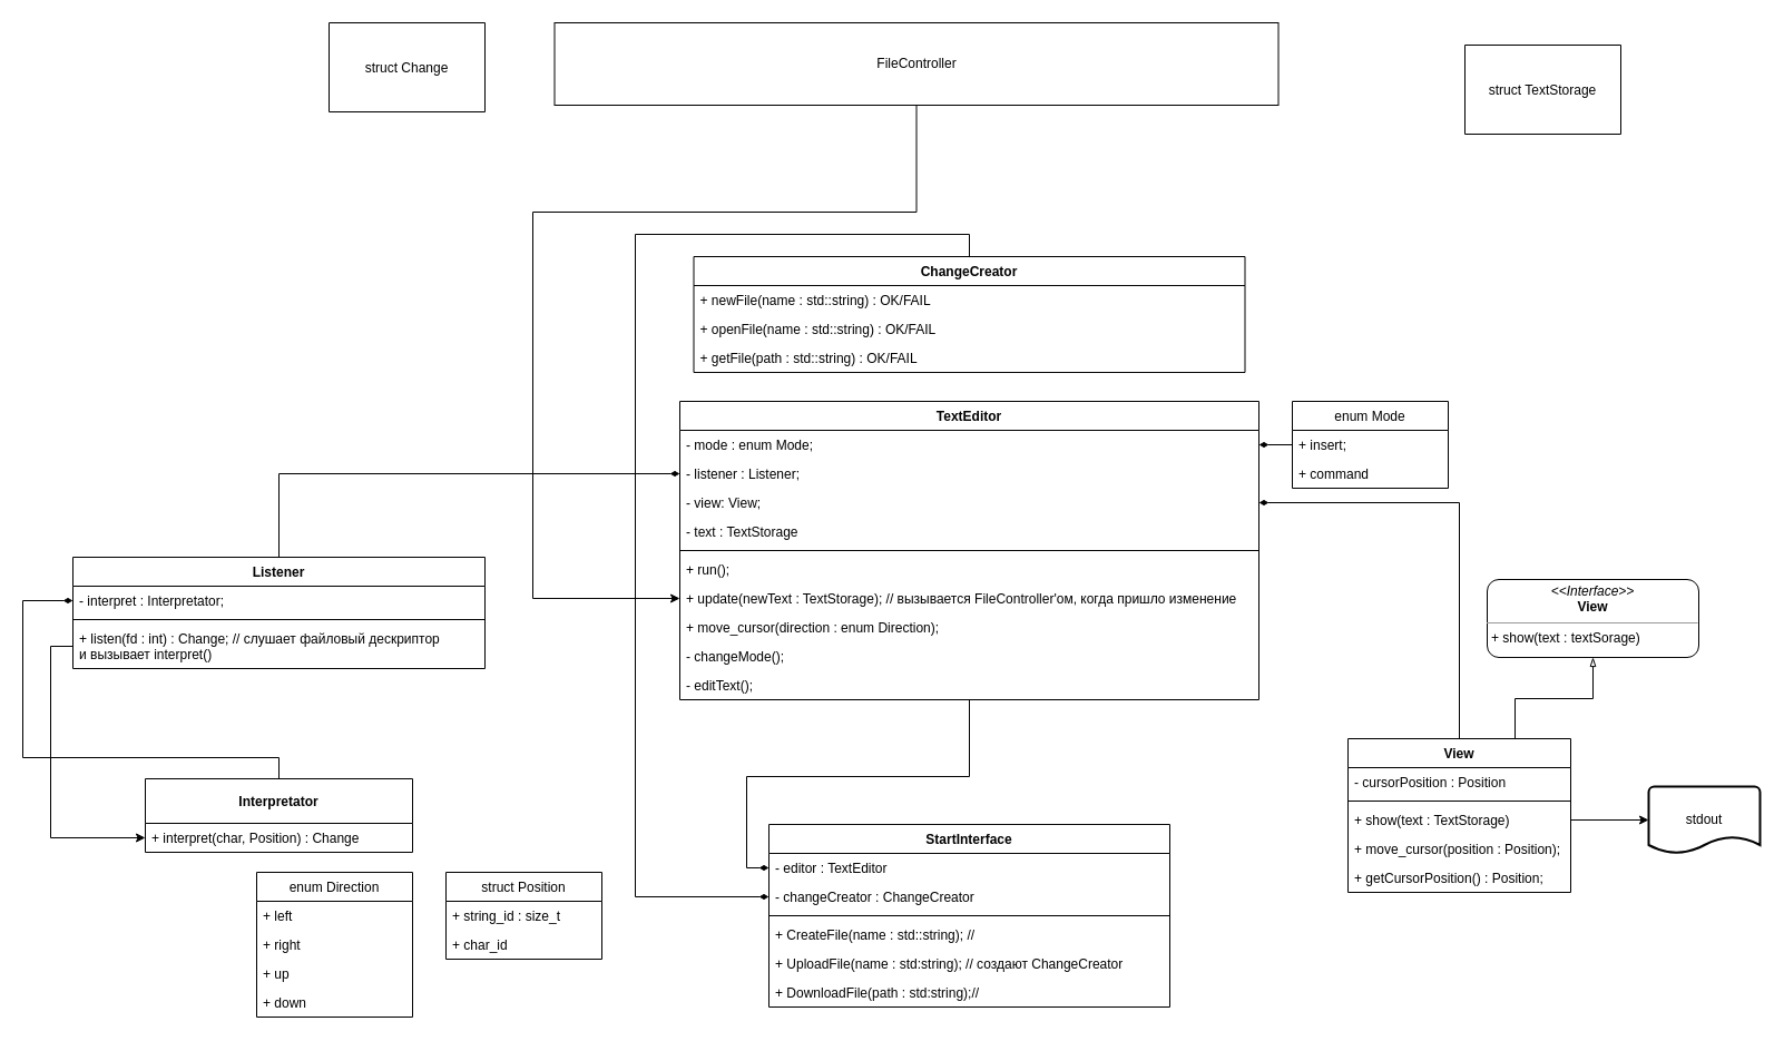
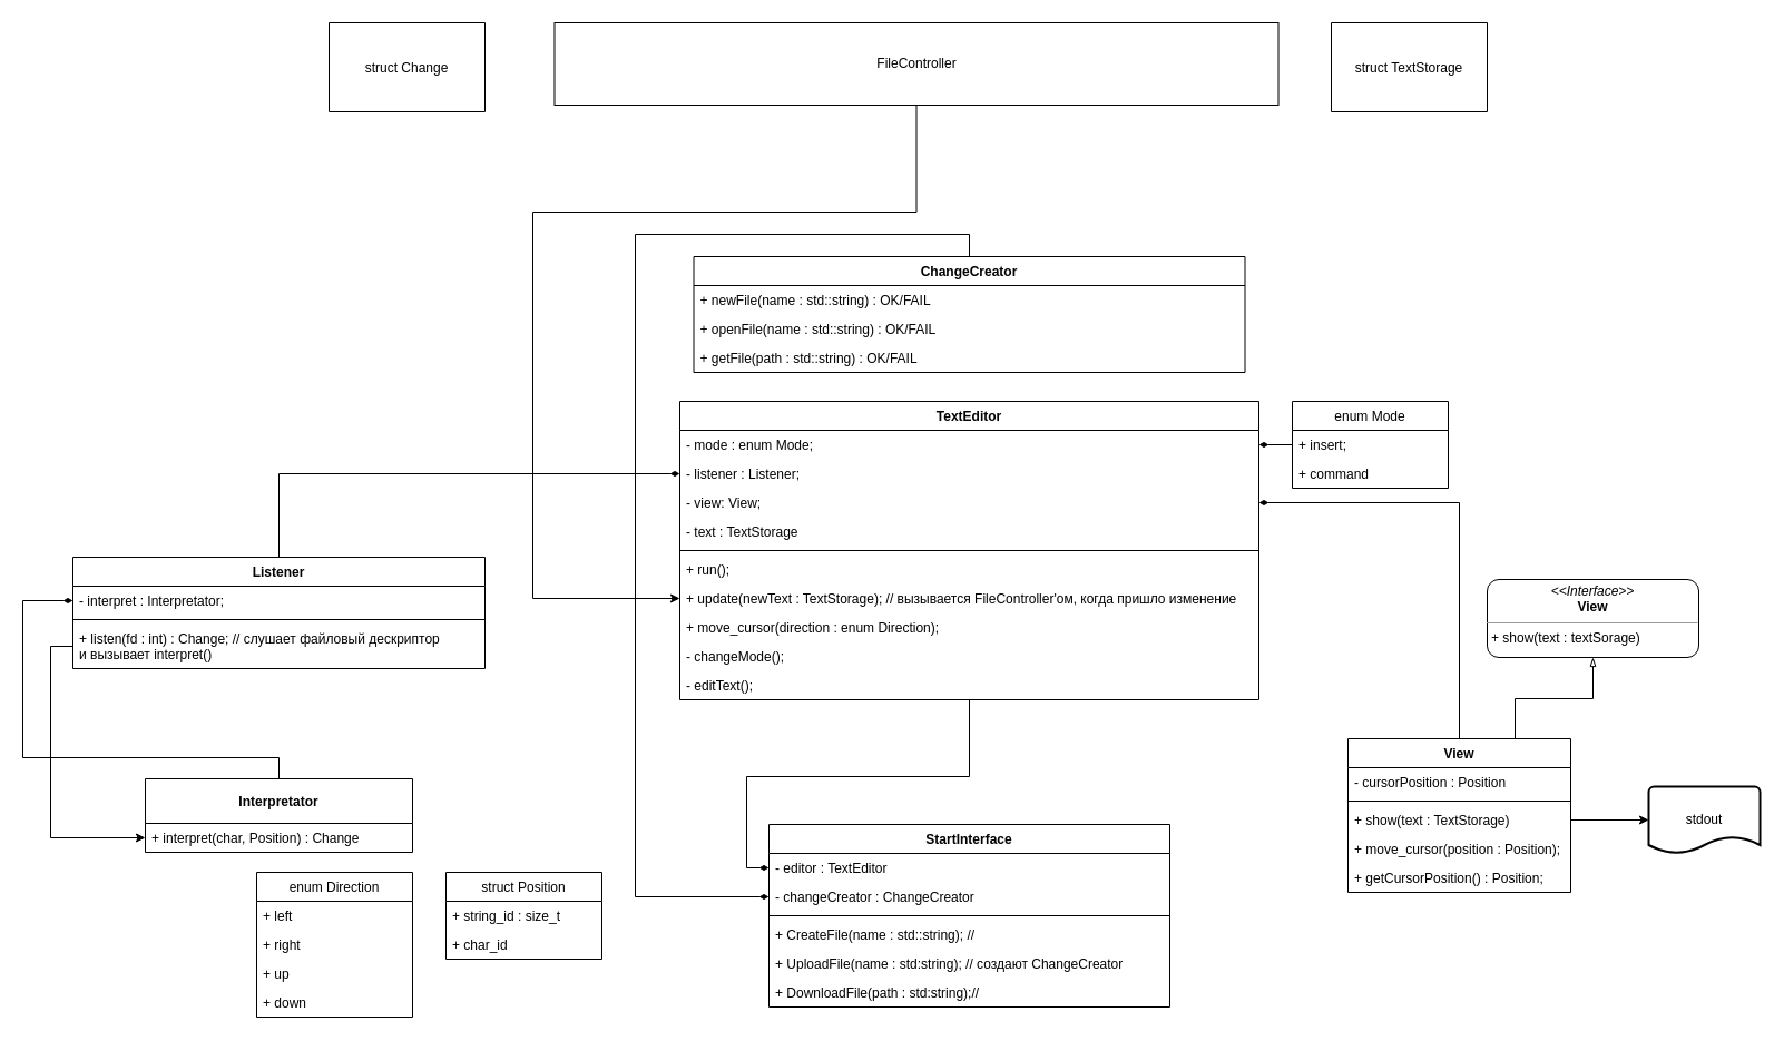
  <mxCell id="0" />
  <mxCell id="1" parent="0" />
  <mxCell id="2" value="StartInterface" style="swimlane;fontStyle=1;align=center;verticalAlign=top;childLayout=stackLayout;horizontal=1;startSize=26;horizontalStack=0;resizeParent=1;resizeParentMax=0;resizeLast=0;collapsible=1;marginBottom=0;" parent="1" vertex="1"><mxGeometry x="690" y="740" width="360" height="164" as="geometry" /></mxCell>
  <mxCell id="3" value="- editor : TextEditor" style="text;strokeColor=none;fillColor=none;align=left;verticalAlign=top;spacingLeft=4;spacingRight=4;overflow=hidden;rotatable=0;points=[[0,0.5],[1,0.5]];portConstraint=eastwest;" vertex="1" parent="2"><mxGeometry y="26" width="360" height="26" as="geometry" /></mxCell>
  <mxCell id="4" value="- changeCreator : ChangeCreator" style="text;strokeColor=none;fillColor=none;align=left;verticalAlign=top;spacingLeft=4;spacingRight=4;overflow=hidden;rotatable=0;points=[[0,0.5],[1,0.5]];portConstraint=eastwest;" vertex="1" parent="2"><mxGeometry y="52" width="360" height="26" as="geometry" /></mxCell>
  <mxCell id="5" value="" style="line;strokeWidth=1;fillColor=none;align=left;verticalAlign=middle;spacingTop=-1;spacingLeft=3;spacingRight=3;rotatable=0;labelPosition=right;points=[];portConstraint=eastwest;" vertex="1" parent="2"><mxGeometry y="78" width="360" height="8" as="geometry" /></mxCell>
  <mxCell id="6" value="+ CreateFile(name : std::string); //" style="text;strokeColor=none;fillColor=none;align=left;verticalAlign=top;spacingLeft=4;spacingRight=4;overflow=hidden;rotatable=0;points=[[0,0.5],[1,0.5]];portConstraint=eastwest;" parent="2" vertex="1"><mxGeometry y="86" width="360" height="26" as="geometry" /></mxCell>
  <mxCell id="7" value="+ UploadFile(name : std:string); // создают ChangeCreator" style="text;strokeColor=none;fillColor=none;align=left;verticalAlign=top;spacingLeft=4;spacingRight=4;overflow=hidden;rotatable=0;points=[[0,0.5],[1,0.5]];portConstraint=eastwest;" vertex="1" parent="2"><mxGeometry y="112" width="360" height="26" as="geometry" /></mxCell>
  <mxCell id="8" value="+ DownloadFile(path : std:string);//" style="text;strokeColor=none;fillColor=none;align=left;verticalAlign=top;spacingLeft=4;spacingRight=4;overflow=hidden;rotatable=0;points=[[0,0.5],[1,0.5]];portConstraint=eastwest;" vertex="1" parent="2"><mxGeometry y="138" width="360" height="26" as="geometry" /></mxCell>
  <mxCell id="9" style="edgeStyle=orthogonalEdgeStyle;rounded=0;orthogonalLoop=1;jettySize=auto;html=1;entryX=0;entryY=0.5;entryDx=0;entryDy=0;startArrow=none;startFill=0;endArrow=diamondThin;endFill=1;strokeWidth=1;" edge="1" parent="1" source="10" target="3"><mxGeometry relative="1" as="geometry" /></mxCell>
  <mxCell id="10" value="TextEditor" style="swimlane;fontStyle=1;align=center;verticalAlign=top;childLayout=stackLayout;horizontal=1;startSize=26;horizontalStack=0;resizeParent=1;resizeParentMax=0;resizeLast=0;collapsible=1;marginBottom=0;" parent="1" vertex="1"><mxGeometry x="610" y="360" width="520" height="268" as="geometry" /></mxCell>
  <mxCell id="11" value="- mode : enum Mode;" style="text;strokeColor=none;fillColor=none;align=left;verticalAlign=top;spacingLeft=4;spacingRight=4;overflow=hidden;rotatable=0;points=[[0,0.5],[1,0.5]];portConstraint=eastwest;" parent="10" vertex="1"><mxGeometry y="26" width="520" height="26" as="geometry" /></mxCell>
  <mxCell id="12" value="- listener : Listener;" style="text;strokeColor=none;fillColor=none;align=left;verticalAlign=top;spacingLeft=4;spacingRight=4;overflow=hidden;rotatable=0;points=[[0,0.5],[1,0.5]];portConstraint=eastwest;" vertex="1" parent="10"><mxGeometry y="52" width="520" height="26" as="geometry" /></mxCell>
  <mxCell id="13" value="- view: View;" style="text;strokeColor=none;fillColor=none;align=left;verticalAlign=top;spacingLeft=4;spacingRight=4;overflow=hidden;rotatable=0;points=[[0,0.5],[1,0.5]];portConstraint=eastwest;" vertex="1" parent="10"><mxGeometry y="78" width="520" height="26" as="geometry" /></mxCell>
  <mxCell id="14" value="- text : TextStorage" style="text;strokeColor=none;fillColor=none;align=left;verticalAlign=top;spacingLeft=4;spacingRight=4;overflow=hidden;rotatable=0;points=[[0,0.5],[1,0.5]];portConstraint=eastwest;" vertex="1" parent="10"><mxGeometry y="104" width="520" height="26" as="geometry" /></mxCell>
  <mxCell id="15" value="" style="line;strokeWidth=1;fillColor=none;align=left;verticalAlign=middle;spacingTop=-1;spacingLeft=3;spacingRight=3;rotatable=0;labelPosition=right;points=[];portConstraint=eastwest;" parent="10" vertex="1"><mxGeometry y="130" width="520" height="8" as="geometry" /></mxCell>
  <mxCell id="16" value="+ run();" style="text;strokeColor=none;fillColor=none;align=left;verticalAlign=top;spacingLeft=4;spacingRight=4;overflow=hidden;rotatable=0;points=[[0,0.5],[1,0.5]];portConstraint=eastwest;" parent="10" vertex="1"><mxGeometry y="138" width="520" height="26" as="geometry" /></mxCell>
  <mxCell id="17" value="+ update(newText : TextStorage); // вызывается FileController'ом, когда пришло изменение" style="text;strokeColor=none;fillColor=none;align=left;verticalAlign=top;spacingLeft=4;spacingRight=4;overflow=hidden;rotatable=0;points=[[0,0.5],[1,0.5]];portConstraint=eastwest;" parent="10" vertex="1"><mxGeometry y="164" width="520" height="26" as="geometry" /></mxCell>
  <mxCell id="18" value="+ move_cursor(direction : enum Direction);" style="text;strokeColor=none;fillColor=none;align=left;verticalAlign=top;spacingLeft=4;spacingRight=4;overflow=hidden;rotatable=0;points=[[0,0.5],[1,0.5]];portConstraint=eastwest;" vertex="1" parent="10"><mxGeometry y="190" width="520" height="26" as="geometry" /></mxCell>
  <mxCell id="19" value="- changeMode();" style="text;strokeColor=none;fillColor=none;align=left;verticalAlign=top;spacingLeft=4;spacingRight=4;overflow=hidden;rotatable=0;points=[[0,0.5],[1,0.5]];portConstraint=eastwest;" parent="10" vertex="1"><mxGeometry y="216" width="520" height="26" as="geometry" /></mxCell>
  <mxCell id="20" value="- editText();" style="text;strokeColor=none;fillColor=none;align=left;verticalAlign=top;spacingLeft=4;spacingRight=4;overflow=hidden;rotatable=0;points=[[0,0.5],[1,0.5]];portConstraint=eastwest;" parent="10" vertex="1"><mxGeometry y="242" width="520" height="26" as="geometry" /></mxCell>
  <mxCell id="21" value="Interpretator" style="swimlane;fontStyle=1;align=center;verticalAlign=middle;childLayout=stackLayout;horizontal=1;startSize=40;horizontalStack=0;resizeParent=1;resizeParentMax=0;resizeLast=0;collapsible=1;marginBottom=0;" parent="1" vertex="1"><mxGeometry x="130" y="699" width="240" height="66" as="geometry" /></mxCell>
  <mxCell id="22" value="+ interpret(char, Position) : Change" style="text;strokeColor=none;fillColor=none;align=left;verticalAlign=top;spacingLeft=4;spacingRight=4;overflow=hidden;rotatable=0;points=[[0,0.5],[1,0.5]];portConstraint=eastwest;" vertex="1" parent="21"><mxGeometry y="40" width="240" height="26" as="geometry" /></mxCell>
  <mxCell id="23" style="edgeStyle=orthogonalEdgeStyle;rounded=0;orthogonalLoop=1;jettySize=auto;html=1;exitX=0.5;exitY=1;exitDx=0;exitDy=0;entryX=0;entryY=0.5;entryDx=0;entryDy=0;startArrow=none;startFill=0;endArrow=classic;endFill=1;strokeWidth=1;" edge="1" parent="1" source="24" target="17"><mxGeometry relative="1" as="geometry"><Array as="points"><mxPoint x="822" y="190" /><mxPoint x="478" y="190" /><mxPoint x="478" y="537" /></Array></mxGeometry></mxCell>
  <mxCell id="24" value="FileController" style="rounded=0;whiteSpace=wrap;html=1;" vertex="1" parent="1"><mxGeometry x="497.5" y="20" width="650" height="74" as="geometry" /></mxCell>
  <mxCell id="25" style="edgeStyle=orthogonalEdgeStyle;rounded=0;orthogonalLoop=1;jettySize=auto;html=1;exitX=0.5;exitY=0;exitDx=0;exitDy=0;entryX=0;entryY=0.5;entryDx=0;entryDy=0;startArrow=none;startFill=0;endArrow=diamondThin;endFill=1;strokeWidth=1;" edge="1" parent="1" source="26" target="4"><mxGeometry relative="1" as="geometry"><Array as="points"><mxPoint x="870" y="210" /><mxPoint x="570" y="210" /><mxPoint x="570" y="805" /></Array></mxGeometry></mxCell>
  <mxCell id="26" value="ChangeCreator" style="swimlane;fontStyle=1;align=center;verticalAlign=top;childLayout=stackLayout;horizontal=1;startSize=26;horizontalStack=0;resizeParent=1;resizeParentMax=0;resizeLast=0;collapsible=1;marginBottom=0;" vertex="1" parent="1"><mxGeometry x="622.5" y="230" width="495" height="104" as="geometry" /></mxCell>
  <mxCell id="27" value="+ newFile(name : std::string) : OK/FAIL" style="text;strokeColor=none;fillColor=none;align=left;verticalAlign=top;spacingLeft=4;spacingRight=4;overflow=hidden;rotatable=0;points=[[0,0.5],[1,0.5]];portConstraint=eastwest;" vertex="1" parent="26"><mxGeometry y="26" width="495" height="26" as="geometry" /></mxCell>
  <mxCell id="28" value="+ openFile(name : std::string) : OK/FAIL" style="text;strokeColor=none;fillColor=none;align=left;verticalAlign=top;spacingLeft=4;spacingRight=4;overflow=hidden;rotatable=0;points=[[0,0.5],[1,0.5]];portConstraint=eastwest;" vertex="1" parent="26"><mxGeometry y="52" width="495" height="26" as="geometry" /></mxCell>
  <mxCell id="29" value="+ getFile(path : std::string) : OK/FAIL" style="text;strokeColor=none;fillColor=none;align=left;verticalAlign=top;spacingLeft=4;spacingRight=4;overflow=hidden;rotatable=0;points=[[0,0.5],[1,0.5]];portConstraint=eastwest;" vertex="1" parent="26"><mxGeometry y="78" width="495" height="26" as="geometry" /></mxCell>
  <mxCell id="30" style="edgeStyle=orthogonalEdgeStyle;rounded=0;orthogonalLoop=1;jettySize=auto;html=1;entryX=0.5;entryY=0;entryDx=0;entryDy=0;startArrow=diamondThin;startFill=1;endArrow=none;endFill=0;strokeWidth=1;exitX=0;exitY=0.5;exitDx=0;exitDy=0;" edge="1" parent="1" source="35" target="21"><mxGeometry relative="1" as="geometry"><Array as="points"><mxPoint x="20" y="539" /><mxPoint x="20" y="680" /><mxPoint x="250" y="680" /></Array></mxGeometry></mxCell>
  <mxCell id="31" value="stdout" style="strokeWidth=2;html=1;shape=mxgraph.flowchart.document2;whiteSpace=wrap;size=0.25;" vertex="1" parent="1"><mxGeometry x="1480" y="706" width="100" height="60" as="geometry" /></mxCell>
  <mxCell id="32" style="edgeStyle=orthogonalEdgeStyle;rounded=0;orthogonalLoop=1;jettySize=auto;html=1;exitX=1;exitY=0.5;exitDx=0;exitDy=0;entryX=0;entryY=0.5;entryDx=0;entryDy=0;entryPerimeter=0;startArrow=none;startFill=0;endArrow=classic;endFill=1;strokeWidth=1;" edge="1" parent="1" source="47" target="31"><mxGeometry relative="1" as="geometry"><mxPoint x="1010" y="703" as="sourcePoint" /></mxGeometry></mxCell>
  <mxCell id="33" style="edgeStyle=orthogonalEdgeStyle;rounded=0;orthogonalLoop=1;jettySize=auto;html=1;exitX=0.5;exitY=0;exitDx=0;exitDy=0;entryX=0;entryY=0.5;entryDx=0;entryDy=0;startArrow=none;startFill=0;endArrow=diamondThin;endFill=1;strokeWidth=1;" edge="1" parent="1" source="34" target="12"><mxGeometry relative="1" as="geometry"><Array as="points"><mxPoint x="250" y="425" /></Array></mxGeometry></mxCell>
  <mxCell id="34" value="Listener" style="swimlane;fontStyle=1;align=center;verticalAlign=top;childLayout=stackLayout;horizontal=1;startSize=26;horizontalStack=0;resizeParent=1;resizeParentMax=0;resizeLast=0;collapsible=1;marginBottom=0;" vertex="1" parent="1"><mxGeometry x="65" y="500" width="370" height="100" as="geometry" /></mxCell>
  <mxCell id="35" value="- interpret : Interpretator;" style="text;strokeColor=none;fillColor=none;align=left;verticalAlign=top;spacingLeft=4;spacingRight=4;overflow=hidden;rotatable=0;points=[[0,0.5],[1,0.5]];portConstraint=eastwest;" parent="34" vertex="1"><mxGeometry y="26" width="370" height="26" as="geometry" /></mxCell>
  <mxCell id="36" value="" style="line;strokeWidth=1;fillColor=none;align=left;verticalAlign=middle;spacingTop=-1;spacingLeft=3;spacingRight=3;rotatable=0;labelPosition=right;points=[];portConstraint=eastwest;" vertex="1" parent="34"><mxGeometry y="52" width="370" height="8" as="geometry" /></mxCell>
  <mxCell id="37" value="+ listen(fd : int) : Change; // слушает файловый дескриптор &#10;и вызывает interpret()" style="text;strokeColor=none;fillColor=none;align=left;verticalAlign=top;spacingLeft=4;spacingRight=4;overflow=hidden;rotatable=0;points=[[0,0.5],[1,0.5]];portConstraint=eastwest;" parent="34" vertex="1"><mxGeometry y="60" width="370" height="40" as="geometry" /></mxCell>
  <mxCell id="38" value="enum Mode" style="swimlane;fontStyle=0;childLayout=stackLayout;horizontal=1;startSize=26;fillColor=none;horizontalStack=0;resizeParent=1;resizeParentMax=0;resizeLast=0;collapsible=1;marginBottom=0;" vertex="1" parent="1"><mxGeometry x="1160" y="360" width="140" height="78" as="geometry" /></mxCell>
  <mxCell id="39" value="+ insert;" style="text;strokeColor=none;fillColor=none;align=left;verticalAlign=top;spacingLeft=4;spacingRight=4;overflow=hidden;rotatable=0;points=[[0,0.5],[1,0.5]];portConstraint=eastwest;" vertex="1" parent="38"><mxGeometry y="26" width="140" height="26" as="geometry" /></mxCell>
  <mxCell id="40" value="+ command" style="text;strokeColor=none;fillColor=none;align=left;verticalAlign=top;spacingLeft=4;spacingRight=4;overflow=hidden;rotatable=0;points=[[0,0.5],[1,0.5]];portConstraint=eastwest;" vertex="1" parent="38"><mxGeometry y="52" width="140" height="26" as="geometry" /></mxCell>
  <mxCell id="41" style="edgeStyle=orthogonalEdgeStyle;rounded=0;orthogonalLoop=1;jettySize=auto;html=1;exitX=0;exitY=0.5;exitDx=0;exitDy=0;entryX=1;entryY=0.5;entryDx=0;entryDy=0;startArrow=none;startFill=0;endArrow=diamondThin;endFill=1;strokeWidth=1;" edge="1" parent="1" source="39" target="11"><mxGeometry relative="1" as="geometry" /></mxCell>
  <mxCell id="42" style="edgeStyle=orthogonalEdgeStyle;rounded=0;orthogonalLoop=1;jettySize=auto;html=1;exitX=0.5;exitY=0;exitDx=0;exitDy=0;entryX=1;entryY=0.5;entryDx=0;entryDy=0;startArrow=none;startFill=0;endArrow=diamondThin;endFill=1;strokeWidth=1;" edge="1" parent="1" source="44" target="13"><mxGeometry relative="1" as="geometry"><Array as="points"><mxPoint x="1310" y="451" /></Array></mxGeometry></mxCell>
  <mxCell id="43" style="edgeStyle=orthogonalEdgeStyle;rounded=0;orthogonalLoop=1;jettySize=auto;html=1;exitX=0.75;exitY=0;exitDx=0;exitDy=0;startArrow=none;startFill=0;endArrow=blockThin;endFill=0;strokeWidth=1;" edge="1" parent="1" source="44" target="56"><mxGeometry relative="1" as="geometry"><Array as="points"><mxPoint x="1360" y="627" /><mxPoint x="1430" y="627" /></Array></mxGeometry></mxCell>
  <mxCell id="44" value="View" style="swimlane;fontStyle=1;align=center;verticalAlign=top;childLayout=stackLayout;horizontal=1;startSize=26;horizontalStack=0;resizeParent=1;resizeParentMax=0;resizeLast=0;collapsible=1;marginBottom=0;" vertex="1" parent="1"><mxGeometry x="1210" y="663" width="200" height="138" as="geometry" /></mxCell>
  <mxCell id="45" value="- cursorPosition : Position" style="text;strokeColor=none;fillColor=none;align=left;verticalAlign=top;spacingLeft=4;spacingRight=4;overflow=hidden;rotatable=0;points=[[0,0.5],[1,0.5]];portConstraint=eastwest;" vertex="1" parent="44"><mxGeometry y="26" width="200" height="26" as="geometry" /></mxCell>
  <mxCell id="46" value="" style="line;strokeWidth=1;fillColor=none;align=left;verticalAlign=middle;spacingTop=-1;spacingLeft=3;spacingRight=3;rotatable=0;labelPosition=right;points=[];portConstraint=eastwest;" vertex="1" parent="44"><mxGeometry y="52" width="200" height="8" as="geometry" /></mxCell>
  <mxCell id="47" value="+ show(text : TextStorage)" style="text;strokeColor=none;fillColor=none;align=left;verticalAlign=top;spacingLeft=4;spacingRight=4;overflow=hidden;rotatable=0;points=[[0,0.5],[1,0.5]];portConstraint=eastwest;" vertex="1" parent="44"><mxGeometry y="60" width="200" height="26" as="geometry" /></mxCell>
  <mxCell id="48" value="+ move_cursor(position : Position);" style="text;strokeColor=none;fillColor=none;align=left;verticalAlign=top;spacingLeft=4;spacingRight=4;overflow=hidden;rotatable=0;points=[[0,0.5],[1,0.5]];portConstraint=eastwest;" parent="44" vertex="1"><mxGeometry y="86" width="200" height="26" as="geometry" /></mxCell>
  <mxCell id="49" value="+ getCursorPosition() : Position;" style="text;strokeColor=none;fillColor=none;align=left;verticalAlign=top;spacingLeft=4;spacingRight=4;overflow=hidden;rotatable=0;points=[[0,0.5],[1,0.5]];portConstraint=eastwest;" vertex="1" parent="44"><mxGeometry y="112" width="200" height="26" as="geometry" /></mxCell>
- <mxCell id="50" value="struct TextStorage" style="swimlane;fontStyle=0;childLayout=stackLayout;horizontal=1;startSize=80;fillColor=none;horizontalStack=0;resizeParent=1;resizeParentMax=0;resizeLast=0;collapsible=1;marginBottom=0;" vertex="1" parent="1"><mxGeometry x="1315" y="40" width="140" height="80" as="geometry" /></mxCell>
+ <mxCell id="50" value="struct TextStorage" style="swimlane;fontStyle=0;childLayout=stackLayout;horizontal=1;startSize=80;fillColor=none;horizontalStack=0;resizeParent=1;resizeParentMax=0;resizeLast=0;collapsible=1;marginBottom=0;" vertex="1" parent="1"><mxGeometry x="1195" y="20" width="140" height="80" as="geometry" /></mxCell>
  <mxCell id="51" value="enum Direction" style="swimlane;fontStyle=0;childLayout=stackLayout;horizontal=1;startSize=26;fillColor=none;horizontalStack=0;resizeParent=1;resizeParentMax=0;resizeLast=0;collapsible=1;marginBottom=0;" vertex="1" parent="1"><mxGeometry x="230" y="783" width="140" height="130" as="geometry" /></mxCell>
  <mxCell id="52" value="+ left" style="text;strokeColor=none;fillColor=none;align=left;verticalAlign=top;spacingLeft=4;spacingRight=4;overflow=hidden;rotatable=0;points=[[0,0.5],[1,0.5]];portConstraint=eastwest;" vertex="1" parent="51"><mxGeometry y="26" width="140" height="26" as="geometry" /></mxCell>
  <mxCell id="53" value="+ right" style="text;strokeColor=none;fillColor=none;align=left;verticalAlign=top;spacingLeft=4;spacingRight=4;overflow=hidden;rotatable=0;points=[[0,0.5],[1,0.5]];portConstraint=eastwest;" vertex="1" parent="51"><mxGeometry y="52" width="140" height="26" as="geometry" /></mxCell>
  <mxCell id="54" value="+ up" style="text;strokeColor=none;fillColor=none;align=left;verticalAlign=top;spacingLeft=4;spacingRight=4;overflow=hidden;rotatable=0;points=[[0,0.5],[1,0.5]];portConstraint=eastwest;" vertex="1" parent="51"><mxGeometry y="78" width="140" height="26" as="geometry" /></mxCell>
  <mxCell id="55" value="+ down" style="text;strokeColor=none;fillColor=none;align=left;verticalAlign=top;spacingLeft=4;spacingRight=4;overflow=hidden;rotatable=0;points=[[0,0.5],[1,0.5]];portConstraint=eastwest;" vertex="1" parent="51"><mxGeometry y="104" width="140" height="26" as="geometry" /></mxCell>
  <mxCell id="56" value="&lt;p style=&quot;margin: 0px ; margin-top: 4px ; text-align: center&quot;&gt;&lt;i&gt;&amp;lt;&amp;lt;Interface&amp;gt;&amp;gt;&lt;/i&gt;&lt;br&gt;&lt;b&gt;View&lt;/b&gt;&lt;/p&gt;&lt;hr size=&quot;1&quot;&gt;&lt;p style=&quot;margin: 0px ; margin-left: 4px&quot;&gt;&lt;/p&gt;&lt;p style=&quot;margin: 0px ; margin-left: 4px&quot;&gt;+ show(text : textSorage)&lt;/p&gt;" style="verticalAlign=top;align=left;overflow=fill;fontSize=12;fontFamily=Helvetica;html=1;rounded=1;" vertex="1" parent="1"><mxGeometry x="1335" y="520" width="190" height="70" as="geometry" /></mxCell>
  <mxCell id="57" value="struct Position" style="swimlane;fontStyle=0;childLayout=stackLayout;horizontal=1;startSize=26;fillColor=none;horizontalStack=0;resizeParent=1;resizeParentMax=0;resizeLast=0;collapsible=1;marginBottom=0;" vertex="1" parent="1"><mxGeometry x="400" y="783" width="140" height="78" as="geometry" /></mxCell>
  <mxCell id="58" value="+ string_id : size_t" style="text;strokeColor=none;fillColor=none;align=left;verticalAlign=top;spacingLeft=4;spacingRight=4;overflow=hidden;rotatable=0;points=[[0,0.5],[1,0.5]];portConstraint=eastwest;" vertex="1" parent="57"><mxGeometry y="26" width="140" height="26" as="geometry" /></mxCell>
  <mxCell id="59" value="+ char_id" style="text;strokeColor=none;fillColor=none;align=left;verticalAlign=top;spacingLeft=4;spacingRight=4;overflow=hidden;rotatable=0;points=[[0,0.5],[1,0.5]];portConstraint=eastwest;" vertex="1" parent="57"><mxGeometry y="52" width="140" height="26" as="geometry" /></mxCell>
  <mxCell id="60" style="edgeStyle=orthogonalEdgeStyle;rounded=0;orthogonalLoop=1;jettySize=auto;html=1;exitX=0;exitY=0.5;exitDx=0;exitDy=0;entryX=0;entryY=0.5;entryDx=0;entryDy=0;startArrow=none;startFill=0;endArrow=classic;endFill=1;strokeWidth=1;" edge="1" parent="1" source="37" target="22"><mxGeometry relative="1" as="geometry" /></mxCell>
  <mxCell id="61" value="struct Change" style="swimlane;fontStyle=0;childLayout=stackLayout;horizontal=1;startSize=80;fillColor=none;horizontalStack=0;resizeParent=1;resizeParentMax=0;resizeLast=0;collapsible=1;marginBottom=0;" vertex="1" parent="1"><mxGeometry x="295" y="20" width="140" height="80" as="geometry" /></mxCell>
